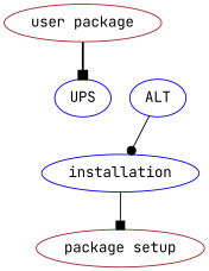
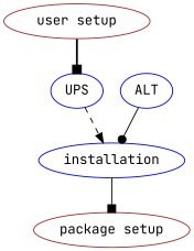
  digraph {
    fontname="JetBrains Mono"
    node [color=blue fontname="JetBrains Mono"]
    edge [arrowhead=box fontname="JetBrains Mono" style=solid]
    n1 [color=brown label="package setup"]
    installation
    UPS
    ALT
-   "user setup" [color=brown label="user package"]
+   "user setup" [color=brown]
    installation -> n1
+   UPS -> installation [arrowhead=normal style=dashed]
    ALT -> installation [arrowhead=dot]
    "user setup" -> UPS [style=bold]
  }
